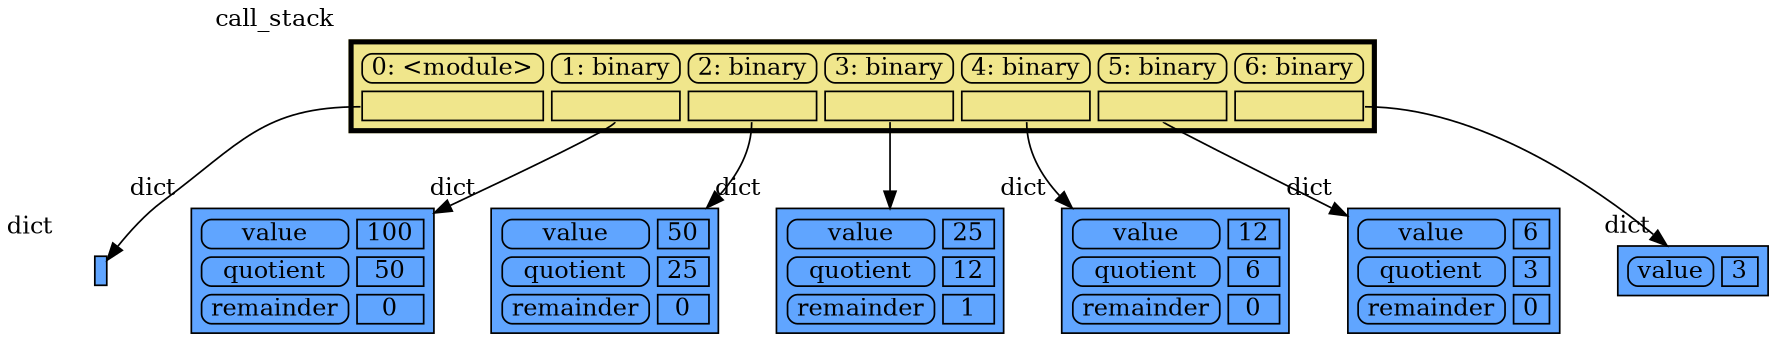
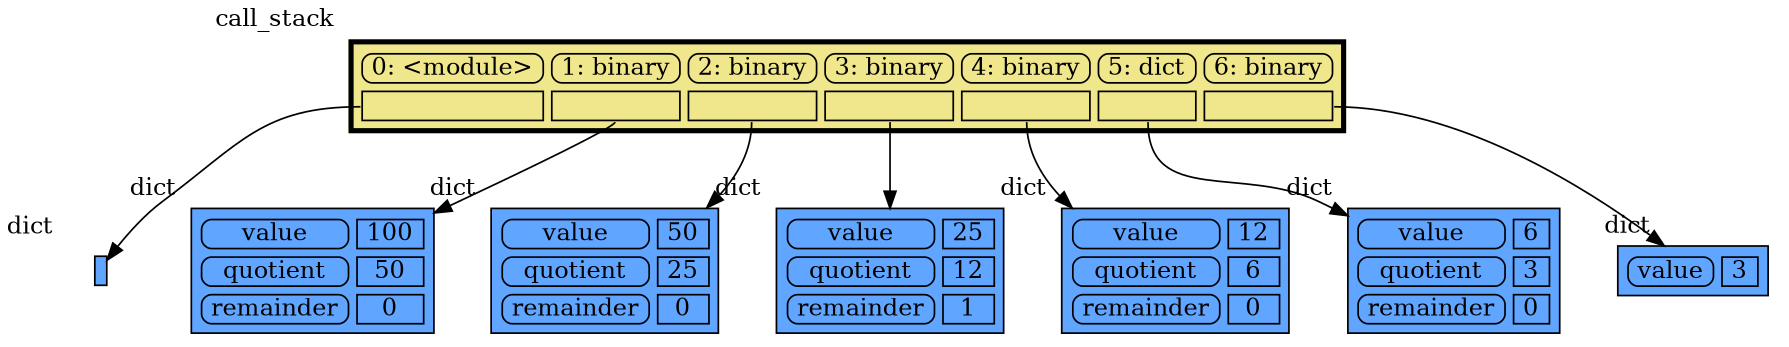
  digraph {
    node [shape=plaintext xlabel=dict]
    edge [style=solid headport=table]
    n1 [label=< <TABLE BORDER="1" CELLBORDER="1" CELLSPACING="0" CELLPADDING="0" BGCOLOR="#60a5ff" PORT="table">     <TR><TD BORDER="0"> </TD></TR> </TABLE> >]
    n2 [label=< <TABLE BORDER="1" CELLBORDER="1" CELLSPACING="5" CELLPADDING="0" BGCOLOR="#60a5ff" PORT="table">     <TR><TD BORDER="1" STYLE="ROUNDED"> value </TD><TD BORDER="1"> 100 </TD></TR>     <TR><TD BORDER="1" STYLE="ROUNDED"> quotient </TD><TD BORDER="1"> 50 </TD></TR>     <TR><TD BORDER="1" STYLE="ROUNDED"> remainder </TD><TD BORDER="1"> 0 </TD></TR> </TABLE> >]
    n3 [label=< <TABLE BORDER="1" CELLBORDER="1" CELLSPACING="5" CELLPADDING="0" BGCOLOR="#60a5ff" PORT="table">     <TR><TD BORDER="1" STYLE="ROUNDED"> value </TD><TD BORDER="1"> 50 </TD></TR>     <TR><TD BORDER="1" STYLE="ROUNDED"> quotient </TD><TD BORDER="1"> 25 </TD></TR>     <TR><TD BORDER="1" STYLE="ROUNDED"> remainder </TD><TD BORDER="1"> 0 </TD></TR> </TABLE> >]
    n4 [label=< <TABLE BORDER="1" CELLBORDER="1" CELLSPACING="5" CELLPADDING="0" BGCOLOR="#60a5ff" PORT="table">     <TR><TD BORDER="1" STYLE="ROUNDED"> value </TD><TD BORDER="1"> 25 </TD></TR>     <TR><TD BORDER="1" STYLE="ROUNDED"> quotient </TD><TD BORDER="1"> 12 </TD></TR>     <TR><TD BORDER="1" STYLE="ROUNDED"> remainder </TD><TD BORDER="1"> 1 </TD></TR> </TABLE> >]
    n5 [label=< <TABLE BORDER="1" CELLBORDER="1" CELLSPACING="5" CELLPADDING="0" BGCOLOR="#60a5ff" PORT="table">     <TR><TD BORDER="1" STYLE="ROUNDED"> value </TD><TD BORDER="1"> 12 </TD></TR>     <TR><TD BORDER="1" STYLE="ROUNDED"> quotient </TD><TD BORDER="1"> 6 </TD></TR>     <TR><TD BORDER="1" STYLE="ROUNDED"> remainder </TD><TD BORDER="1"> 0 </TD></TR> </TABLE> >]
    n6 [label=< <TABLE BORDER="1" CELLBORDER="1" CELLSPACING="5" CELLPADDING="0" BGCOLOR="#60a5ff" PORT="table">     <TR><TD BORDER="1" STYLE="ROUNDED"> value </TD><TD BORDER="1"> 6 </TD></TR>     <TR><TD BORDER="1" STYLE="ROUNDED"> quotient </TD><TD BORDER="1"> 3 </TD></TR>     <TR><TD BORDER="1" STYLE="ROUNDED"> remainder </TD><TD BORDER="1"> 0 </TD></TR> </TABLE> >]
    n7 [label=< <TABLE BORDER="1" CELLBORDER="1" CELLSPACING="5" CELLPADDING="0" BGCOLOR="#60a5ff" PORT="table">     <TR><TD BORDER="1" STYLE="ROUNDED"> value </TD><TD BORDER="1"> 3 </TD></TR> </TABLE> >]
-   n8 [label=< <TABLE BORDER="3" CELLBORDER="1" CELLSPACING="5" CELLPADDING="0" BGCOLOR="khaki" PORT="table">     <TR><TD BORDER="1" STYLE="ROUNDED"> 0: &lt;module&gt; </TD><TD BORDER="1" STYLE="ROUNDED"> 1: binary </TD><TD BORDER="1" STYLE="ROUNDED"> 2: binary </TD><TD BORDER="1" STYLE="ROUNDED"> 3: binary </TD><TD BORDER="1" STYLE="ROUNDED"> 4: binary </TD><TD BORDER="1" STYLE="ROUNDED"> 5: binary </TD><TD BORDER="1" STYLE="ROUNDED"> 6: binary </TD></TR>     <TR><TD BORDER="1" PORT="ref0"> </TD><TD BORDER="1" PORT="ref1"> </TD><TD BORDER="1" PORT="ref2"> </TD><TD BORDER="1" PORT="ref3"> </TD><TD BORDER="1" PORT="ref4"> </TD><TD BORDER="1" PORT="ref5"> </TD><TD BORDER="1" PORT="ref6"> </TD></TR> </TABLE> > xlabel=call_stack]
+   n8 [label=< <TABLE BORDER="3" CELLBORDER="1" CELLSPACING="5" CELLPADDING="0" BGCOLOR="khaki" PORT="table">     <TR><TD BORDER="1" STYLE="ROUNDED"> 0: &lt;module&gt; </TD><TD BORDER="1" STYLE="ROUNDED"> 1: binary </TD><TD BORDER="1" STYLE="ROUNDED"> 2: binary </TD><TD BORDER="1" STYLE="ROUNDED"> 3: binary </TD><TD BORDER="1" STYLE="ROUNDED"> 4: binary </TD><TD BORDER="1" STYLE="ROUNDED"> 5: dict </TD><TD BORDER="1" STYLE="ROUNDED"> 6: binary </TD></TR>     <TR><TD BORDER="1" PORT="ref0"> </TD><TD BORDER="1" PORT="ref1"> </TD><TD BORDER="1" PORT="ref2"> </TD><TD BORDER="1" PORT="ref3"> </TD><TD BORDER="1" PORT="ref4"> </TD><TD BORDER="1" PORT="ref5"> </TD><TD BORDER="1" PORT="ref6"> </TD></TR> </TABLE> > xlabel=call_stack]
    subgraph sub_1 {
      rank=same
      n1
      n2
      n3
      n4
      n5
      n6
      n7
    }
    n1 -> n2 [style=invis weight=10 headport=""]
    n2 -> n3 [style=invis weight=10 headport=""]
    n3 -> n4 [style=invis weight=10 headport=""]
    n4 -> n5 [style=invis weight=10 headport=""]
    n5 -> n6 [style=invis weight=10 headport=""]
    n6 -> n7 [style=invis weight=10 headport=""]
    n8 -> n1 [tailport=ref0]
    n8 -> n2 [tailport=ref1]
    n8 -> n3 [tailport=ref2]
    n8 -> n4 [tailport=ref3]
    n8 -> n5 [tailport=ref4]
    n8 -> n6 [tailport=ref5]
    n8 -> n7 [tailport=ref6]
  }
